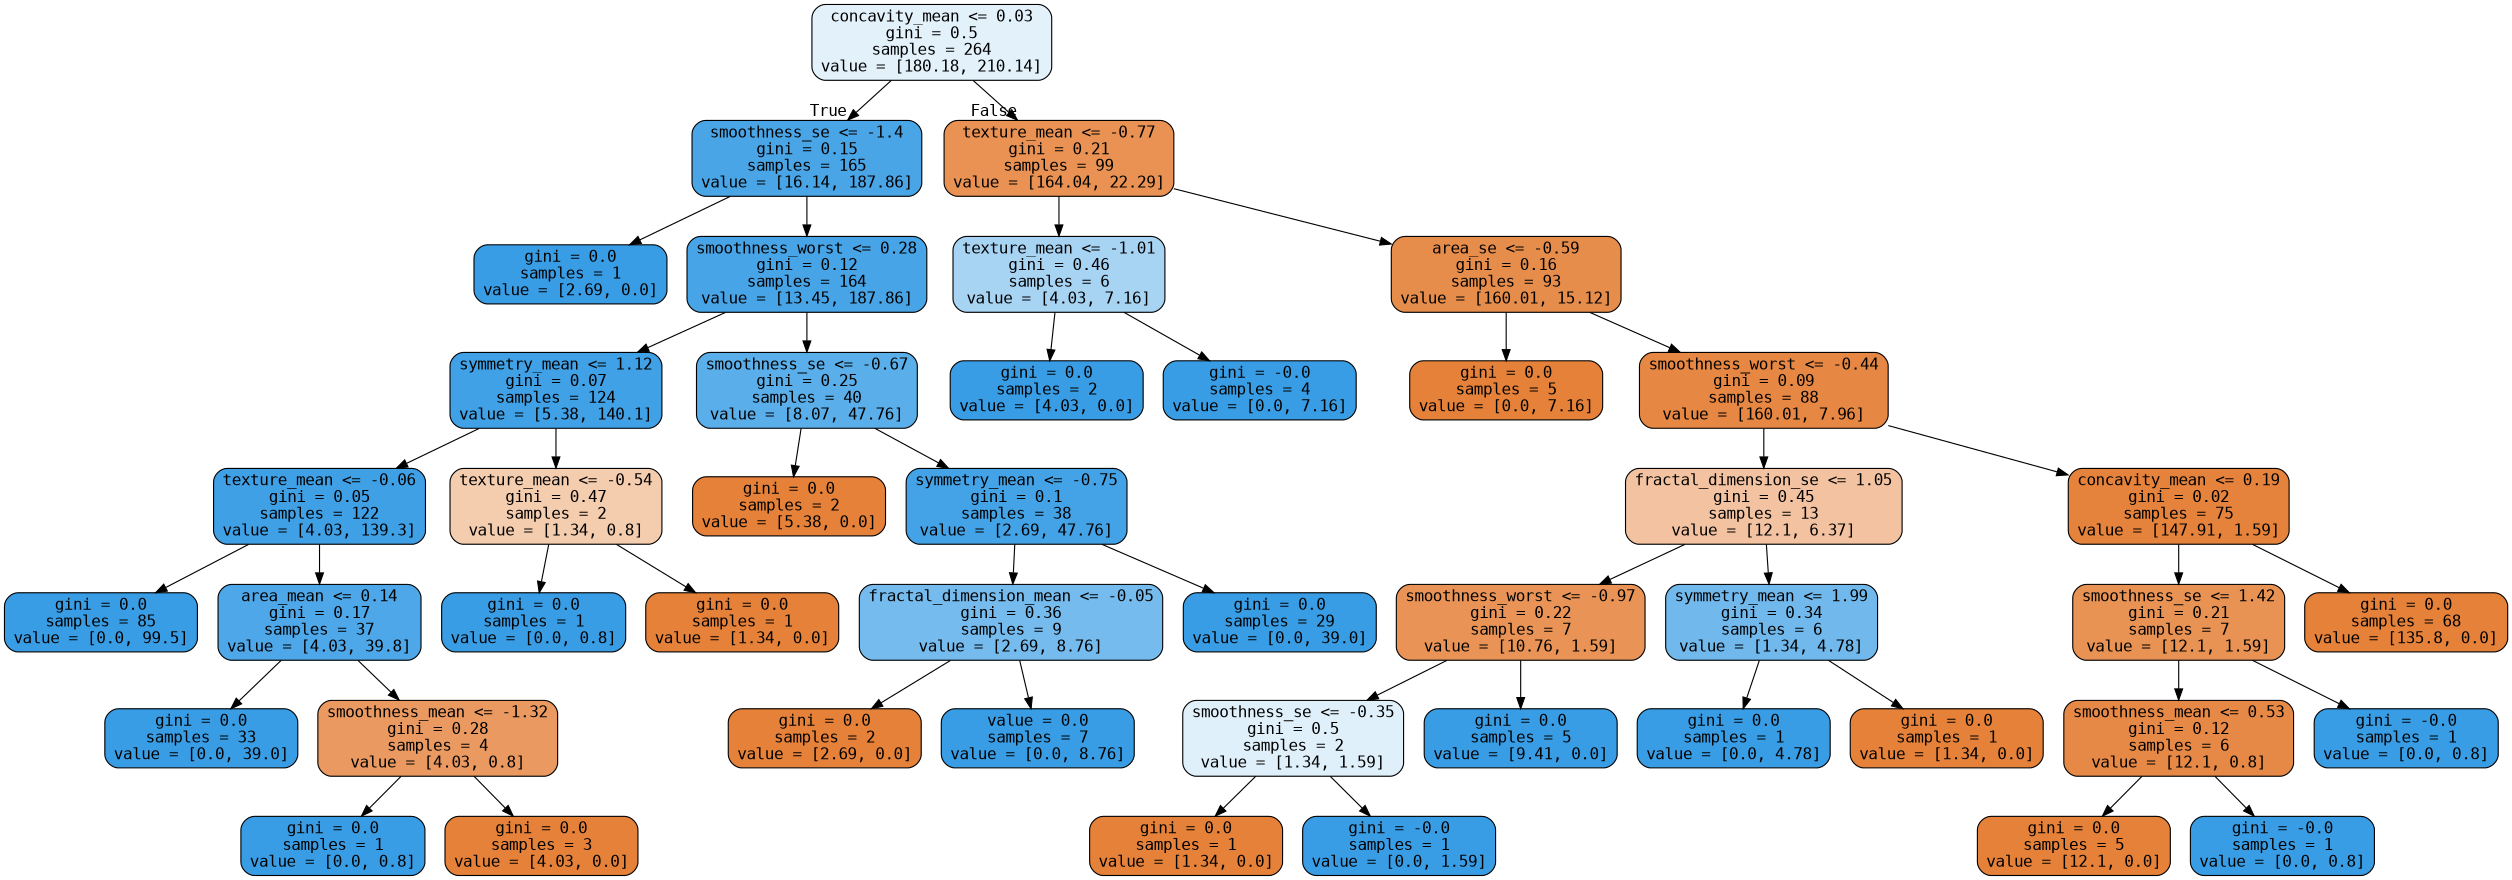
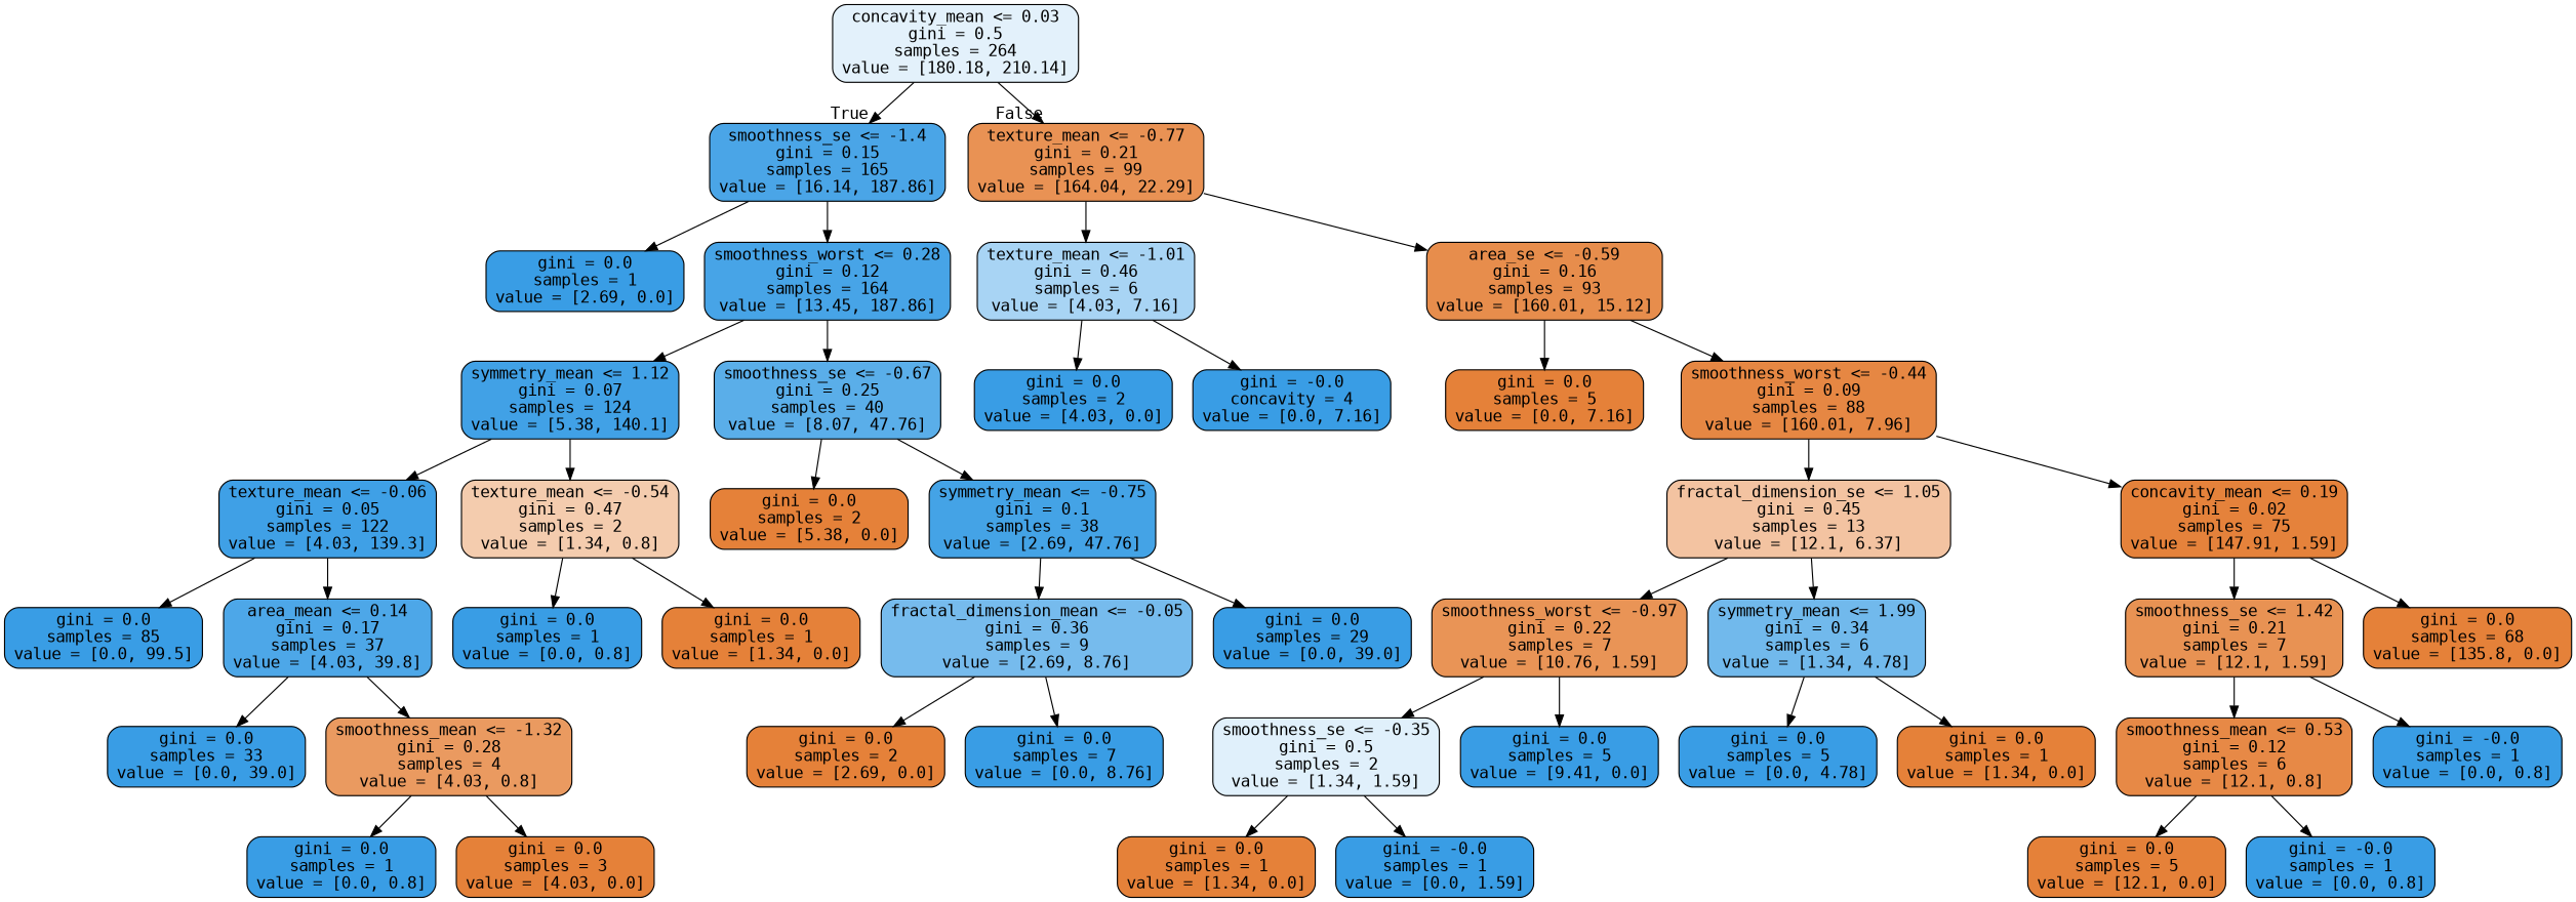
  digraph {
    fontname="DejaVu Sans Mono"
    node [color=black fillcolor="#399de5" fontname="DejaVu Sans Mono" shape=box style="filled, rounded"]
    edge [fontname="DejaVu Sans Mono"]
    n1 [fillcolor="#e3f1fb" label="concavity_mean <= 0.03\ngini = 0.5\nsamples = 264\nvalue = [180.18, 210.14]"]
    n2 [fillcolor="#4aa5e7" label="smoothness_se <= -1.4\ngini = 0.15\nsamples = 165\nvalue = [16.14, 187.86]"]
    n3 [fillcolor="#e99254" label="texture_mean <= -0.77\ngini = 0.21\nsamples = 99\nvalue = [164.04, 22.29]"]
    n4 [label="gini = 0.0\nsamples = 1\nvalue = [2.69, 0.0]"]
    n5 [fillcolor="#47a4e7" label="smoothness_worst <= 0.28\ngini = 0.12\nsamples = 164\nvalue = [13.45, 187.86]"]
    n6 [fillcolor="#a8d4f4" label="texture_mean <= -1.01\ngini = 0.46\nsamples = 6\nvalue = [4.03, 7.16]"]
    n7 [fillcolor="#e78d4c" label="area_se <= -0.59\ngini = 0.16\nsamples = 93\nvalue = [160.01, 15.12]"]
    n8 [fillcolor="#41a1e6" label="symmetry_mean <= 1.12\ngini = 0.07\nsamples = 124\nvalue = [5.38, 140.1]"]
    n9 [fillcolor="#5aaee9" label="smoothness_se <= -0.67\ngini = 0.25\nsamples = 40\nvalue = [8.07, 47.76]"]
    n10 [fillcolor="#3fa0e6" label="texture_mean <= -0.06\ngini = 0.05\nsamples = 122\nvalue = [4.03, 139.3]"]
    n11 [fillcolor="#f4ccae" label="texture_mean <= -0.54\ngini = 0.47\nsamples = 2\nvalue = [1.34, 0.8]"]
    n12 [fillcolor="#e58139" label="gini = 0.0\nsamples = 2\nvalue = [5.38, 0.0]"]
    n13 [fillcolor="#44a3e6" label="symmetry_mean <= -0.75\ngini = 0.1\nsamples = 38\nvalue = [2.69, 47.76]"]
    n14 [label="gini = 0.0\nsamples = 85\nvalue = [0.0, 99.5]"]
    n15 [fillcolor="#4da7e8" label="area_mean <= 0.14\ngini = 0.17\nsamples = 37\nvalue = [4.03, 39.8]"]
    n16 [label="gini = 0.0\nsamples = 1\nvalue = [0.0, 0.8]"]
    n17 [fillcolor="#e58139" label="gini = 0.0\nsamples = 1\nvalue = [1.34, 0.0]"]
    n18 [label="gini = 0.0\nsamples = 33\nvalue = [0.0, 39.0]"]
    n19 [fillcolor="#ea9a60" label="smoothness_mean <= -1.32\ngini = 0.28\nsamples = 4\nvalue = [4.03, 0.8]"]
    n20 [label="gini = 0.0\nsamples = 1\nvalue = [0.0, 0.8]"]
    n21 [fillcolor="#e58139" label="gini = 0.0\nsamples = 3\nvalue = [4.03, 0.0]"]
    n22 [fillcolor="#76bbed" label="fractal_dimension_mean <= -0.05\ngini = 0.36\nsamples = 9\nvalue = [2.69, 8.76]"]
    n23 [label="gini = 0.0\nsamples = 29\nvalue = [0.0, 39.0]"]
    n24 [fillcolor="#e58139" label="gini = 0.0\nsamples = 2\nvalue = [2.69, 0.0]"]
-   n25 [label="value = 0.0\nsamples = 7\nvalue = [0.0, 8.76]"]
+   n25 [label="gini = 0.0\nsamples = 7\nvalue = [0.0, 8.76]"]
    n26 [label="gini = 0.0\nsamples = 2\nvalue = [4.03, 0.0]"]
-   n27 [label="gini = -0.0\nsamples = 4\nvalue = [0.0, 7.16]"]
+   n27 [label="gini = -0.0\nconcavity = 4\nvalue = [0.0, 7.16]"]
    n28 [fillcolor="#e58139" label="gini = 0.0\nsamples = 5\nvalue = [0.0, 7.16]"]
    n29 [fillcolor="#e68743" label="smoothness_worst <= -0.44\ngini = 0.09\nsamples = 88\nvalue = [160.01, 7.96]"]
    n30 [fillcolor="#f3c3a1" label="fractal_dimension_se <= 1.05\ngini = 0.45\nsamples = 13\nvalue = [12.1, 6.37]"]
    n31 [fillcolor="#e5823b" label="concavity_mean <= 0.19\ngini = 0.02\nsamples = 75\nvalue = [147.91, 1.59]"]
    n32 [fillcolor="#e99456" label="smoothness_worst <= -0.97\ngini = 0.22\nsamples = 7\nvalue = [10.76, 1.59]"]
    n33 [fillcolor="#71b9ec" label="symmetry_mean <= 1.99\ngini = 0.34\nsamples = 6\nvalue = [1.34, 4.78]"]
    n34 [fillcolor="#e89253" label="smoothness_se <= 1.42\ngini = 0.21\nsamples = 7\nvalue = [12.1, 1.59]"]
    n35 [fillcolor="#e58139" label="gini = 0.0\nsamples = 68\nvalue = [135.8, 0.0]"]
    n36 [fillcolor="#e0f0fb" label="smoothness_se <= -0.35\ngini = 0.5\nsamples = 2\nvalue = [1.34, 1.59]"]
    n37 [label="gini = 0.0\nsamples = 5\nvalue = [9.41, 0.0]"]
-   n38 [label="gini = 0.0\nsamples = 1\nvalue = [0.0, 4.78]"]
+   n38 [label="gini = 0.0\nsamples = 5\nvalue = [0.0, 4.78]"]
    n39 [fillcolor="#e58139" label="gini = 0.0\nsamples = 1\nvalue = [1.34, 0.0]"]
    n40 [fillcolor="#e58139" label="gini = 0.0\nsamples = 1\nvalue = [1.34, 0.0]"]
    n41 [label="gini = -0.0\nsamples = 1\nvalue = [0.0, 1.59]"]
    n42 [fillcolor="#e78946" label="smoothness_mean <= 0.53\ngini = 0.12\nsamples = 6\nvalue = [12.1, 0.8]"]
    n43 [label="gini = -0.0\nsamples = 1\nvalue = [0.0, 0.8]"]
    n44 [fillcolor="#e58139" label="gini = 0.0\nsamples = 5\nvalue = [12.1, 0.0]"]
    n45 [label="gini = -0.0\nsamples = 1\nvalue = [0.0, 0.8]"]
    n1 -> n2 [headlabel=True labelangle=45 labeldistance=2.5]
    n1 -> n3 [headlabel=False labelangle=-45 labeldistance=2.5]
    n2 -> n4
    n2 -> n5
    n3 -> n6
    n3 -> n7
    n5 -> n8
    n5 -> n9
    n6 -> n26
    n6 -> n27
    n7 -> n28
    n7 -> n29
    n8 -> n10
    n8 -> n11
    n9 -> n12
    n9 -> n13
    n10 -> n14
    n10 -> n15
    n11 -> n16
    n11 -> n17
    n13 -> n22
    n13 -> n23
    n15 -> n18
    n15 -> n19
    n19 -> n20
    n19 -> n21
    n22 -> n24
    n22 -> n25
    n29 -> n30
    n29 -> n31
    n30 -> n32
    n30 -> n33
    n31 -> n34
    n31 -> n35
    n32 -> n36
    n32 -> n37
    n33 -> n38
    n33 -> n39
    n34 -> n42
    n34 -> n43
    n36 -> n40
    n36 -> n41
    n42 -> n44
    n42 -> n45
  }
